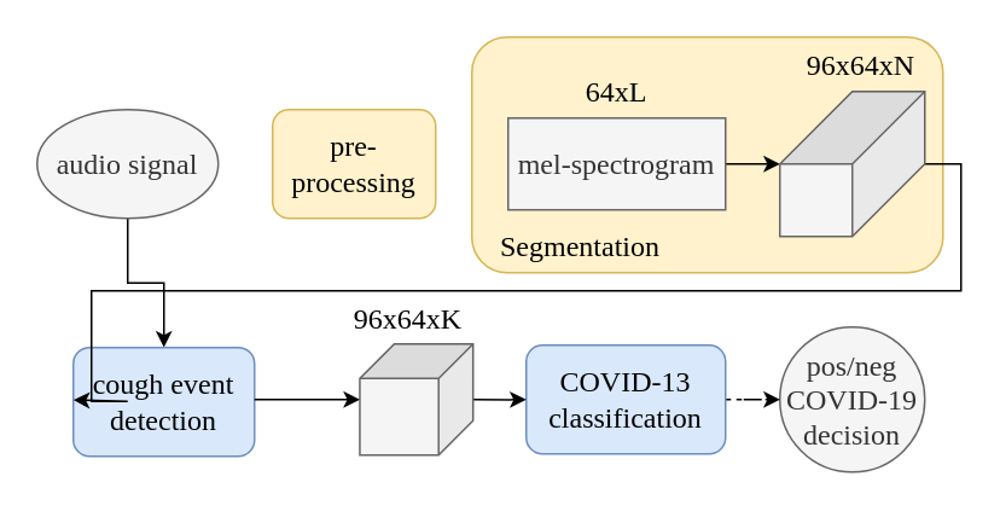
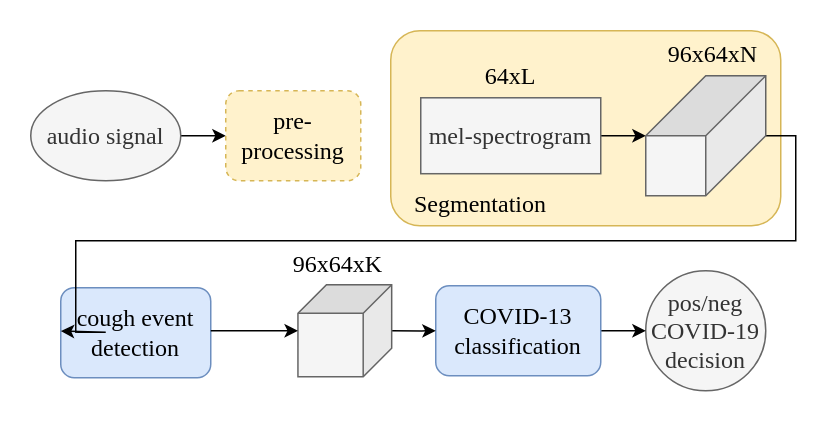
  <mxCell id="0" />
  <mxCell id="1" parent="0" />
  <mxCell id="2" value="" style="rounded=1;whiteSpace=wrap;html=1;fillColor=#fff2cc;strokeColor=#d6b656;" parent="1" vertex="1"><mxGeometry x="260" y="20" width="260" height="130" as="geometry" /></mxCell>
- <mxCell id="3" value="" style="edgeStyle=orthogonalEdgeStyle;rounded=0;orthogonalLoop=1;jettySize=auto;html=1;" parent="1" source="4" target="6" edge="1"><mxGeometry relative="1" as="geometry" /></mxCell>
+ <mxCell id="3" value="" style="edgeStyle=orthogonalEdgeStyle;rounded=0;orthogonalLoop=1;jettySize=auto;html=1;" parent="1" source="4" target="5" edge="1"><mxGeometry relative="1" as="geometry" /></mxCell>
  <mxCell id="4" value="audio signal" style="ellipse;whiteSpace=wrap;html=1;fontSize=16;fillColor=#f5f5f5;strokeColor=#666666;fontColor=#333333;fontFamily=Comic Sans MS;" parent="1" vertex="1"><mxGeometry x="20" y="60" width="100" height="60" as="geometry" /></mxCell>
- <mxCell id="5" value="pre-processing" style="rounded=1;whiteSpace=wrap;html=1;fontSize=16;fillColor=#fff2cc;strokeColor=#d6b656;fontFamily=Comic Sans MS;" parent="1" vertex="1"><mxGeometry x="150" y="60" width="90" height="60" as="geometry" /></mxCell>
+ <mxCell id="5" value="pre-processing" style="rounded=1;whiteSpace=wrap;html=1;fontSize=16;fillColor=#fff2cc;strokeColor=#d6b656;fontFamily=Comic Sans MS;dashed=1;" parent="1" vertex="1"><mxGeometry x="150" y="60" width="90" height="60" as="geometry" /></mxCell>
  <mxCell id="6" value="cough event detection" style="rounded=1;whiteSpace=wrap;html=1;fontSize=16;fillColor=#dae8fc;strokeColor=#6c8ebf;fontFamily=Comic Sans MS;" parent="1" vertex="1"><mxGeometry x="40" y="191.25" width="100" height="60" as="geometry" /></mxCell>
  <mxCell id="7" value="pos/neg COVID-19 decision" style="ellipse;whiteSpace=wrap;html=1;aspect=fixed;fontSize=16;fontFamily=Comic Sans MS;fillColor=#f5f5f5;strokeColor=#666666;fontColor=#333333;" parent="1" vertex="1"><mxGeometry x="430" y="180" width="80" height="80" as="geometry" /></mxCell>
- <mxCell id="8" value="" style="edgeStyle=orthogonalEdgeStyle;rounded=0;orthogonalLoop=1;jettySize=auto;html=1;dashed=1;" parent="1" source="9" target="7" edge="1"><mxGeometry relative="1" as="geometry" /></mxCell>
+ <mxCell id="8" value="" style="edgeStyle=orthogonalEdgeStyle;rounded=0;orthogonalLoop=1;jettySize=auto;html=1;" parent="1" source="9" target="7" edge="1"><mxGeometry relative="1" as="geometry" /></mxCell>
  <mxCell id="9" value="COVID-13 classification" style="rounded=1;whiteSpace=wrap;html=1;fontSize=16;fillColor=#dae8fc;strokeColor=#6c8ebf;fontFamily=Comic Sans MS;" parent="1" vertex="1"><mxGeometry x="290" y="190" width="110" height="60" as="geometry" /></mxCell>
  <mxCell id="10" style="edgeStyle=orthogonalEdgeStyle;rounded=0;orthogonalLoop=1;jettySize=auto;html=1;entryX=0;entryY=0;entryDx=40;entryDy=80;entryPerimeter=0;" parent="1" source="11" target="19" edge="1"><mxGeometry relative="1" as="geometry" /></mxCell>
  <mxCell id="11" value="mel-spectrogram" style="rounded=0;whiteSpace=wrap;html=1;fontSize=16;fillColor=#f5f5f5;strokeColor=#666666;fontColor=#333333;fontFamily=Comic Sans MS;" parent="1" vertex="1"><mxGeometry x="280" y="64.69" width="120" height="50.62" as="geometry" /></mxCell>
  <mxCell id="12" value="96x64xN" style="text;html=1;strokeColor=none;fillColor=none;align=center;verticalAlign=middle;whiteSpace=wrap;rounded=0;fontSize=16;fontFamily=Comic Sans MS;" parent="1" vertex="1"><mxGeometry x="440" y="20" width="70" height="30" as="geometry" /></mxCell>
  <mxCell id="13" value="64xL" style="text;html=1;strokeColor=none;fillColor=none;align=center;verticalAlign=middle;whiteSpace=wrap;rounded=0;fontSize=16;fontFamily=Comic Sans MS;" parent="1" vertex="1"><mxGeometry x="280" y="35" width="120" height="30" as="geometry" /></mxCell>
  <mxCell id="14" style="edgeStyle=orthogonalEdgeStyle;rounded=0;orthogonalLoop=1;jettySize=auto;html=1;" parent="1" source="15" target="9" edge="1"><mxGeometry relative="1" as="geometry" /></mxCell>
  <mxCell id="15" value="" style="shape=cube;whiteSpace=wrap;html=1;boundedLbl=1;backgroundOutline=1;darkOpacity=0.05;darkOpacity2=0.1;rotation=90;size=19;fontSize=16;fillColor=#f5f5f5;strokeColor=#666666;fontColor=#333333;fontFamily=Comic Sans MS;" parent="1" vertex="1"><mxGeometry x="198.75" y="188.75" width="61.25" height="62.5" as="geometry" /></mxCell>
  <mxCell id="16" value="96x64xK" style="text;html=1;strokeColor=none;fillColor=none;align=center;verticalAlign=middle;whiteSpace=wrap;rounded=0;fontSize=16;fontFamily=Comic Sans MS;" parent="1" vertex="1"><mxGeometry x="190" y="160" width="70" height="30" as="geometry" /></mxCell>
  <mxCell id="17" value="" style="endArrow=classic;html=1;rounded=0;exitX=1;exitY=0.479;exitDx=0;exitDy=0;exitPerimeter=0;" parent="1" source="6" target="15" edge="1"><mxGeometry width="50" height="50" relative="1" as="geometry"><mxPoint x="180" y="267.5" as="sourcePoint" /><mxPoint x="230" y="217.5" as="targetPoint" /></mxGeometry></mxCell>
  <mxCell id="18" style="edgeStyle=orthogonalEdgeStyle;rounded=0;orthogonalLoop=1;jettySize=auto;html=1;entryX=0;entryY=0.483;entryDx=0;entryDy=0;entryPerimeter=0;" parent="1" source="19" target="6" edge="1"><mxGeometry relative="1" as="geometry"><Array as="points"><mxPoint x="530" y="90" /><mxPoint x="530" y="160" /><mxPoint x="50" y="160" /><mxPoint x="50" y="221" /><mxPoint x="70" y="221" /></Array></mxGeometry></mxCell>
  <mxCell id="19" value="" style="shape=cube;whiteSpace=wrap;html=1;boundedLbl=1;backgroundOutline=1;darkOpacity=0.05;darkOpacity2=0.1;rotation=90;size=40;fillColor=#f5f5f5;fontColor=#333333;strokeColor=#666666;" parent="1" vertex="1"><mxGeometry x="430" y="50" width="80" height="80" as="geometry" /></mxCell>
  <mxCell id="20" value="Segmentation" style="text;html=1;strokeColor=none;fillColor=none;align=center;verticalAlign=middle;whiteSpace=wrap;rounded=0;fontSize=16;fontFamily=Comic Sans MS;" parent="1" vertex="1"><mxGeometry x="260" y="120" width="120" height="30" as="geometry" /></mxCell>
